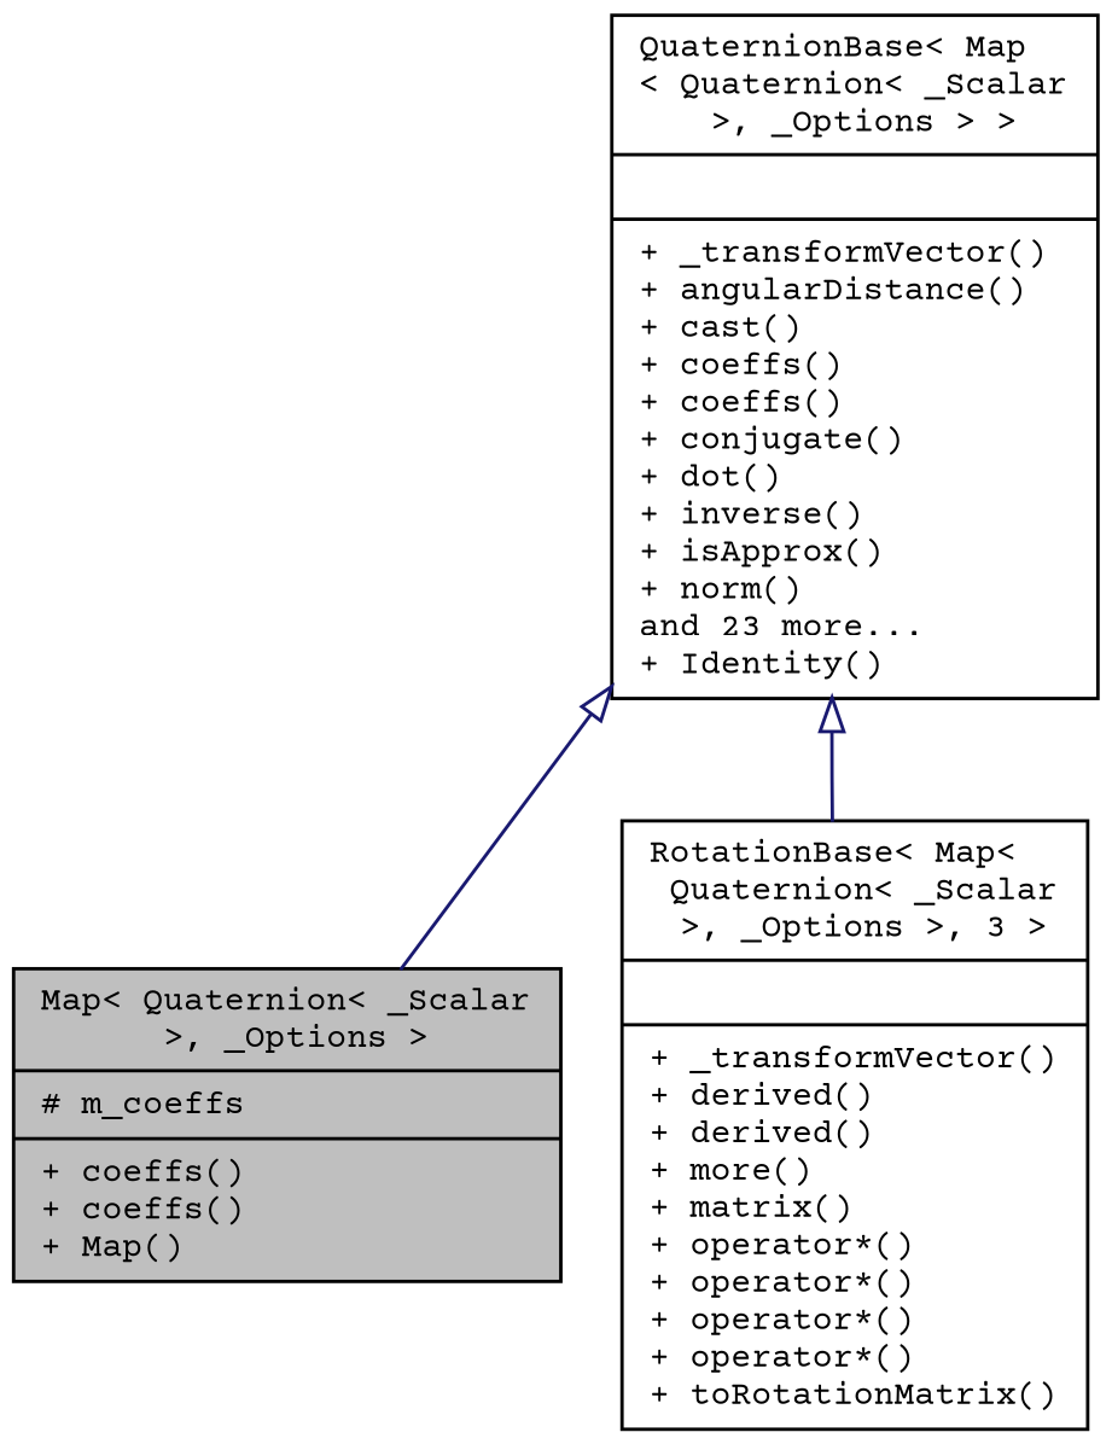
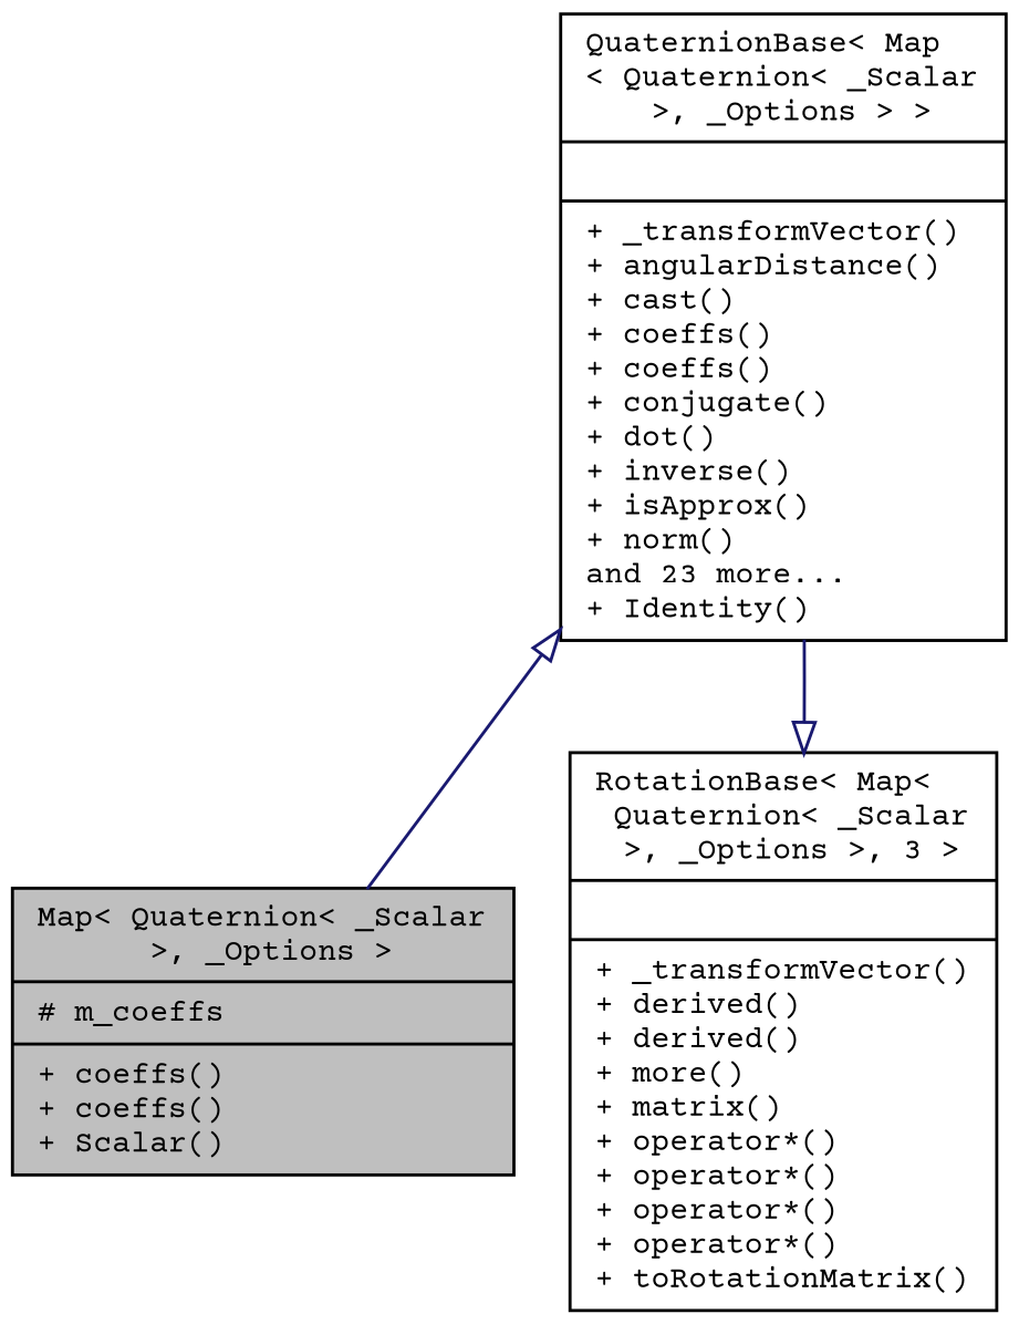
  digraph {
    fontname="Courier Prime"
    node [color=black fillcolor=white fontname="Courier Prime" fontsize=10 shape=record style=filled]
    edge [arrowtail=onormal color=midnightblue dir=back fontname="Courier Prime" fontsize=10 labelfontname=FreeSans labelfontsize=10 style=solid]
-   n1 [fillcolor=grey75 fontcolor=black height=0.2 label="{Map\< Quaternion\< _Scalar\l \>, _Options \>\n|# m_coeffs\l|+ coeffs()\l+ coeffs()\l+ Map()\l}" width=0.4]
+   n1 [fillcolor=grey75 fontcolor=black height=0.2 label="{Map\< Quaternion\< _Scalar\l \>, _Options \>\n|# m_coeffs\l|+ coeffs()\l+ coeffs()\l+ Scalar()\l}" width=0.4]
    n2 [height=0.2 label="{QuaternionBase\< Map\l\< Quaternion\< _Scalar\l \>, _Options \> \>\n||+ _transformVector()\l+ angularDistance()\l+ cast()\l+ coeffs()\l+ coeffs()\l+ conjugate()\l+ dot()\l+ inverse()\l+ isApprox()\l+ norm()\land 23 more...\l+ Identity()\l}" width=0.4]
    n3 [height=0.2 label="{RotationBase\< Map\<\l Quaternion\< _Scalar\l \>, _Options \>, 3 \>\n||+ _transformVector()\l+ derived()\l+ derived()\l+ more()\l+ matrix()\l+ operator*()\l+ operator*()\l+ operator*()\l+ operator*()\l+ toRotationMatrix()\l}" width=0.4]
    n2 -> n1
-   n2 -> n3
+   n3 -> n2
  }
